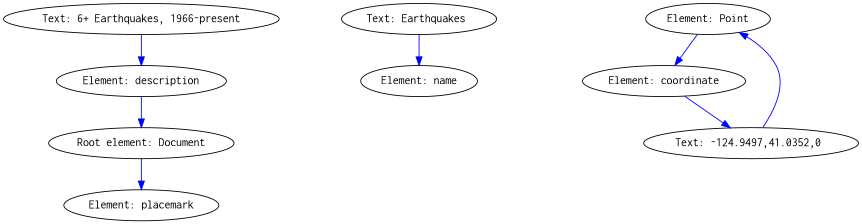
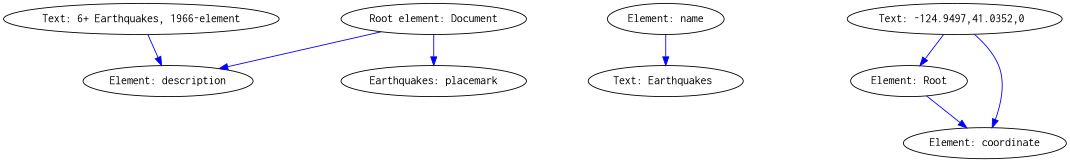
  digraph {
    nodesep=1.0
    node [fontname=Courier]
    edge [color=Blue fontsize=40]
    n1 [label="Root element: Document"]
    n2 [label="Element: description"]
-   n3 [label="Element: placemark"]
+   n3 [label="Earthquakes: placemark"]
    n4 [label="Element: name"]
    n5 [label="Text: Earthquakes "]
-   n6 [label="Text: 6+ Earthquakes, 1966-present"]
-   n7 [label="Element: Point"]
+   n6 [label="Text: 6+ Earthquakes, 1966-element"]
+   n7 [label="Element: Root"]
    n8 [label="Element: coordinate"]
    n9 [label="Text: -124.9497,41.0352,0 "]
-   n2 -> n1
+   n1 -> n2
    n1 -> n3
-   n5 -> n4
+   n4 -> n5
    n6 -> n2
    n7 -> n8
-   n8 -> n9
+   n9 -> n8
    n9 -> n7
  }
